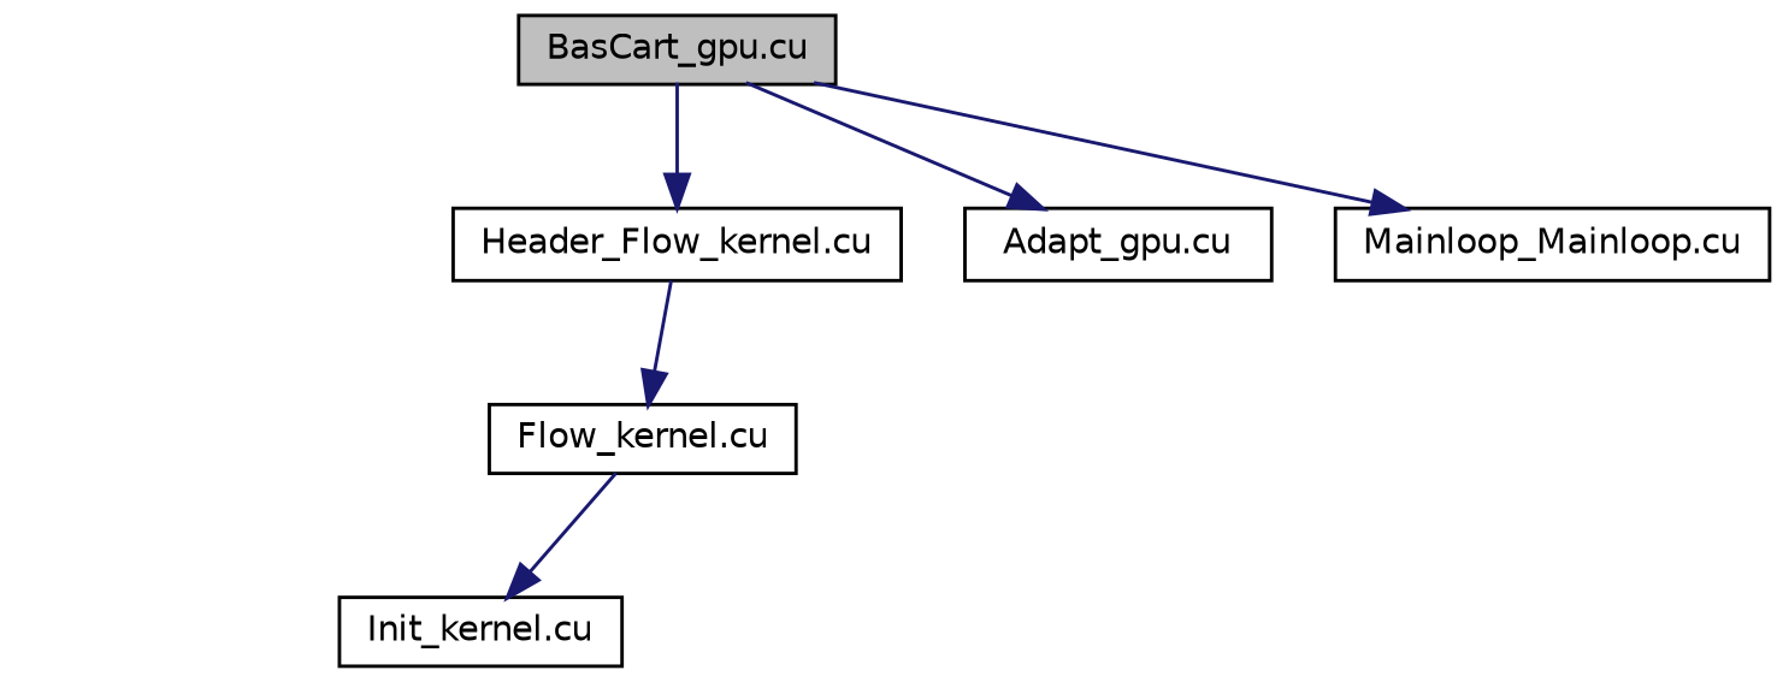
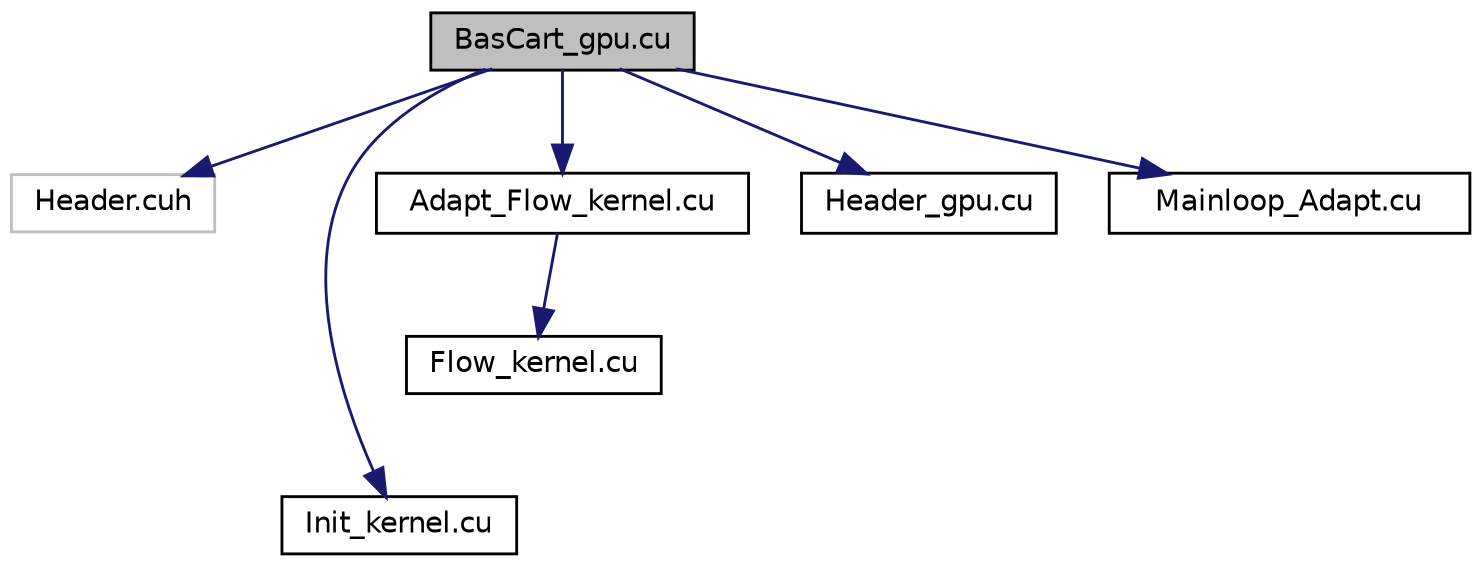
  digraph {
    node [color=black fontname=Helvetica fontsize=10 shape=record]
    edge [color=midnightblue fontname=Helvetica fontsize=10 labelfontname=Helvetica labelfontsize=10 style=solid]
    n1 [fillcolor=grey75 fontcolor=black height=0.2 label="BasCart_gpu.cu" style=filled width=0.4]
+   n2 [color=grey75 height=0.2 label="Header.cuh" width=0.4]
    n3 [height=0.2 label="Init_kernel.cu" width=0.4]
-   n4 [height=0.2 label="Header_Flow_kernel.cu" width=0.4]
-   n5 [height=0.2 label="Adapt_gpu.cu" width=0.4]
-   n6 [height=0.2 label="Mainloop_Mainloop.cu" width=0.4]
+   n4 [height=0.2 label="Adapt_Flow_kernel.cu" width=0.4]
+   n5 [height=0.2 label="Header_gpu.cu" width=0.4]
+   n6 [height=0.2 label="Mainloop_Adapt.cu" width=0.4]
    n7 [height=0.2 label="Flow_kernel.cu" width=0.4]
-   n7 -> n3
+   n1 -> n2
+   n1 -> n3
    n1 -> n4
    n1 -> n5
    n1 -> n6
    n4 -> n7
  }
